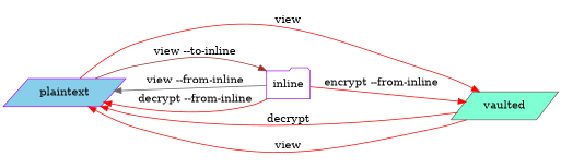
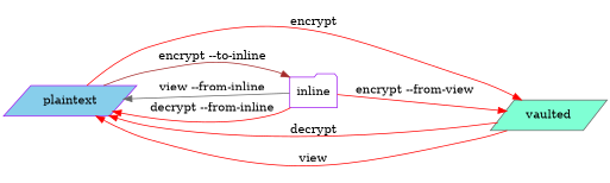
  digraph {
    rankdir=LR
    node [color=purple shape=parallelogram style=filled]
    edge [color=red]
    plaintext [fillcolor=skyblue]
    vaulted [color=gray40 fillcolor=aquamarine]
    inline [fillcolor=white shape=folder]
-   plaintext -> vaulted [label=view]
-   plaintext -> inline [color=brown label="view --to-inline"]
+   plaintext -> vaulted [label=encrypt]
+   plaintext -> inline [color=brown label="encrypt --to-inline"]
    vaulted -> plaintext [label=decrypt]
    vaulted -> plaintext [label=view]
    inline -> plaintext [color=gray40 label="view --from-inline"]
    inline -> plaintext [label="decrypt --from-inline"]
-   inline -> vaulted [label="encrypt --from-inline"]
+   inline -> vaulted [label="encrypt --from-view"]
  }
